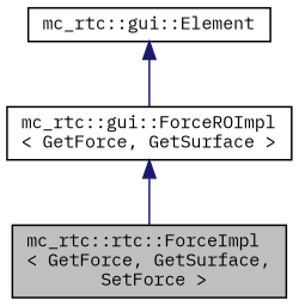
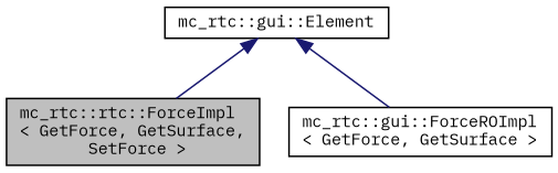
  digraph {
    fontname="IBM Plex Mono"
    node [color=black fillcolor=white fontname="IBM Plex Mono" fontsize=10 shape=record style=filled]
    edge [color=midnightblue dir=back fontname="IBM Plex Mono" fontsize=10 labelfontname=Helvetica labelfontsize=10 style=solid]
    n1 [fillcolor=grey75 fontcolor=black height=0.2 label="mc_rtc::rtc::ForceImpl\l\< GetForce, GetSurface,\l SetForce \>" width=0.4]
    n2 [height=0.2 label="mc_rtc::gui::ForceROImpl\l\< GetForce, GetSurface \>" width=0.4]
    n3 [height=0.2 label="mc_rtc::gui::Element" width=0.4]
-   n2 -> n1
+   n3 -> n1
    n3 -> n2
  }
